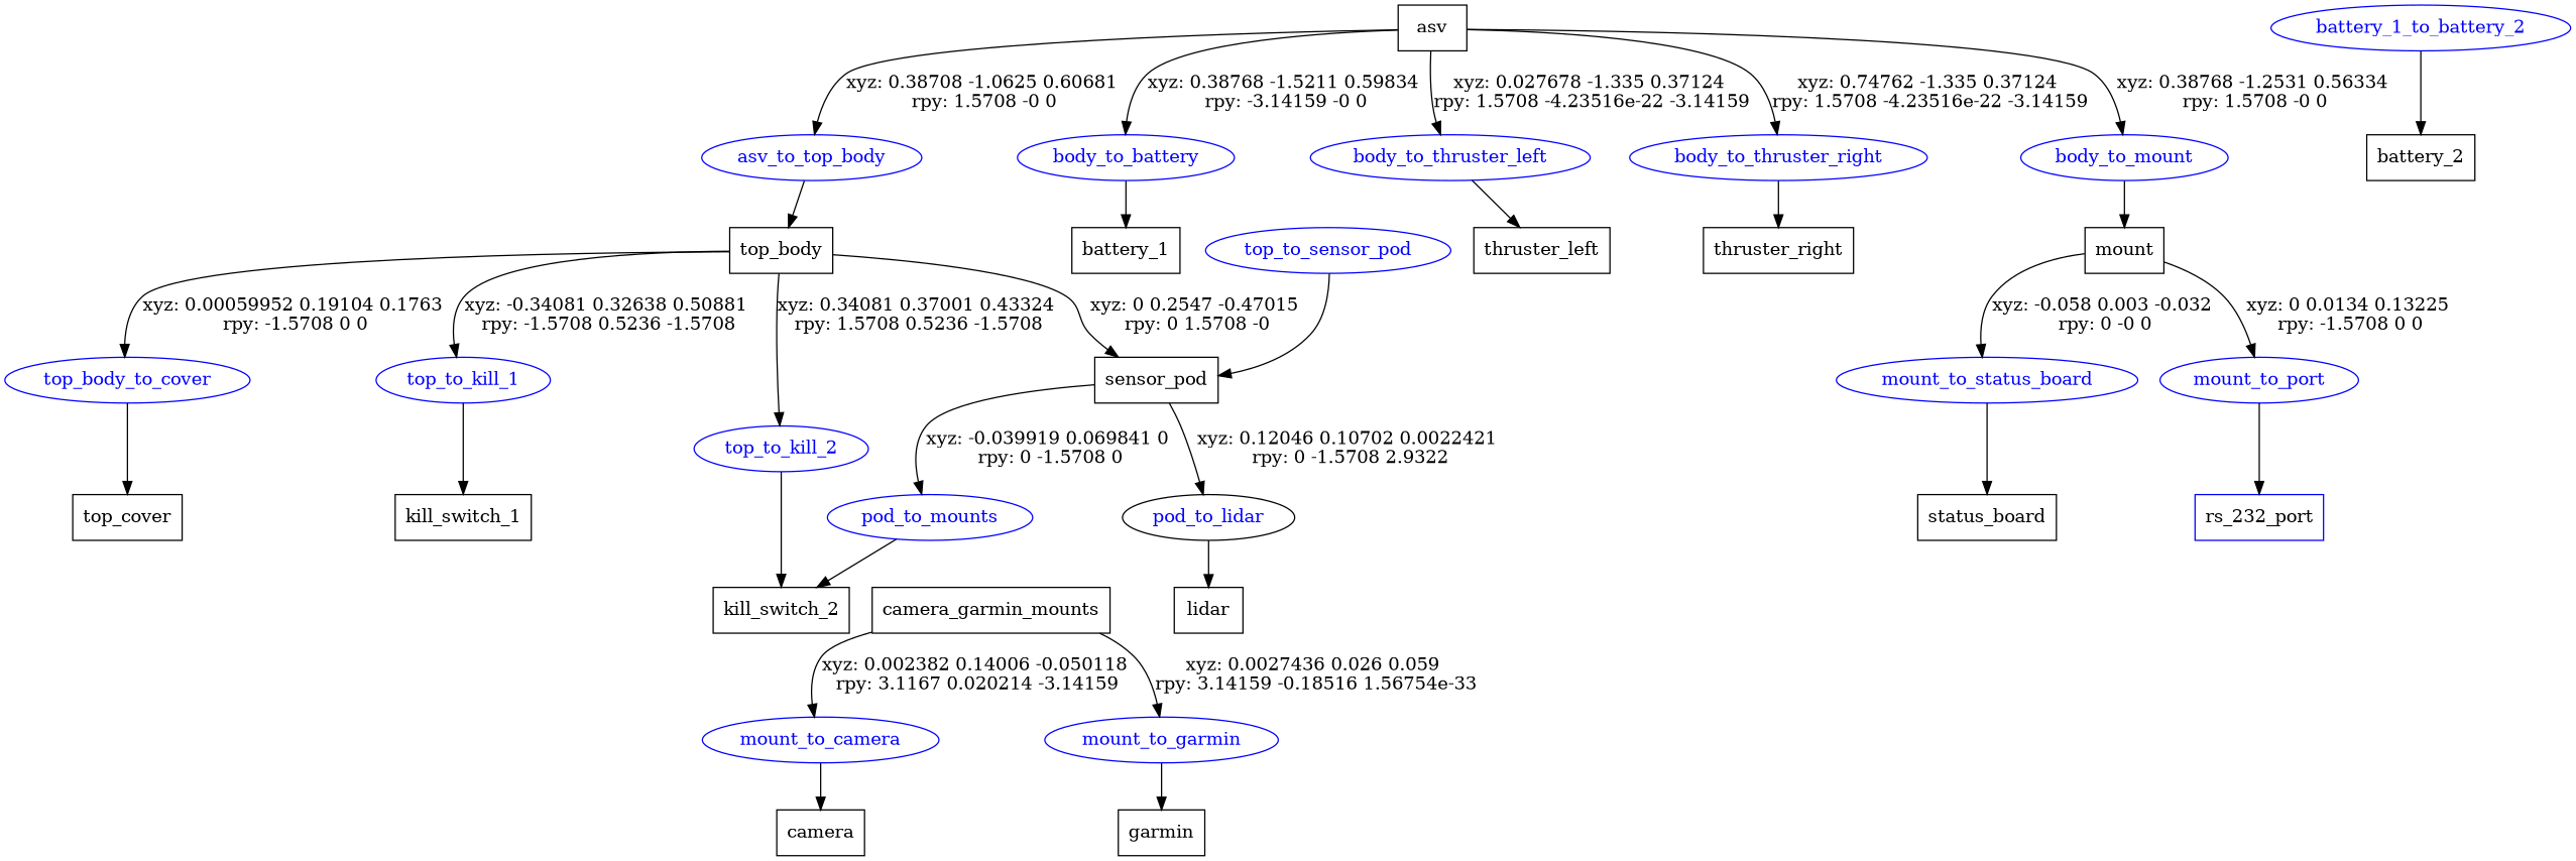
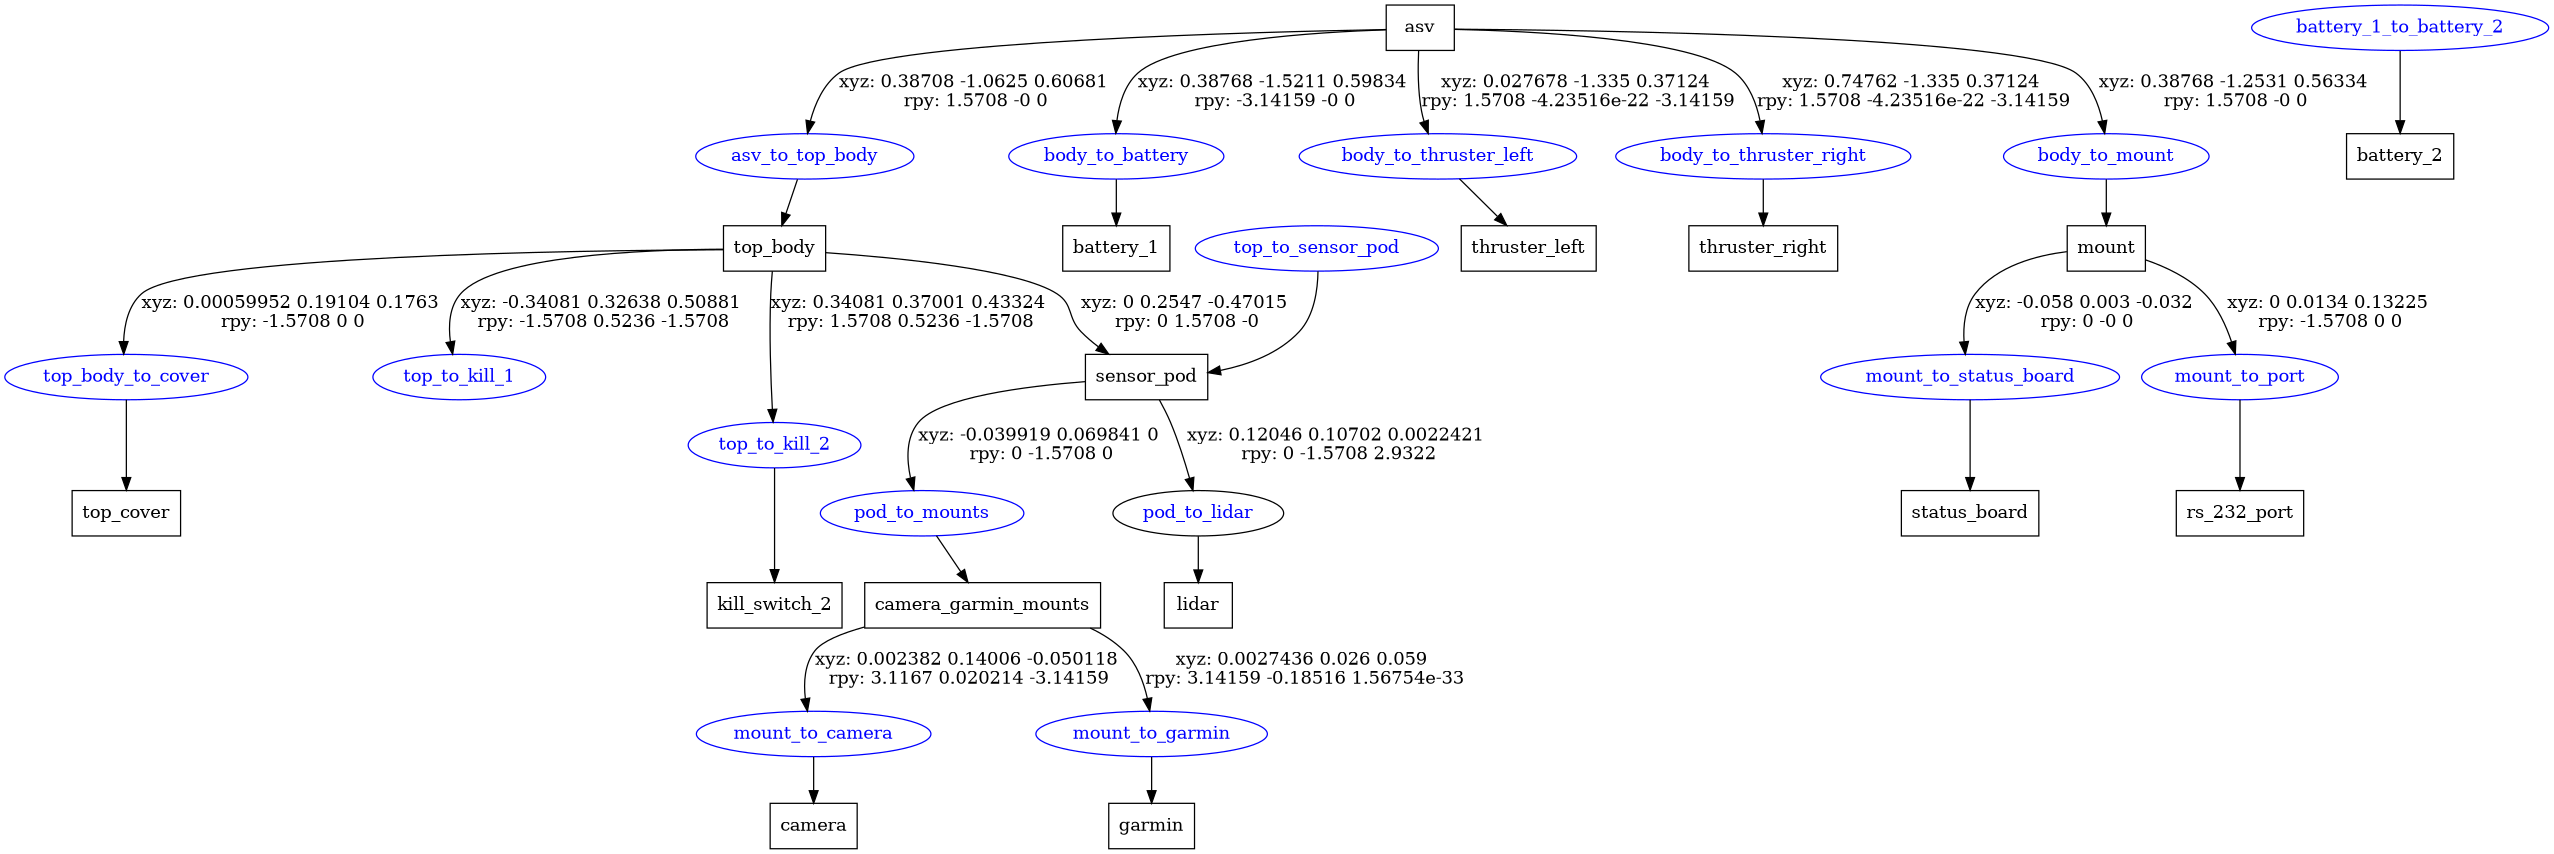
  digraph {
    fontname="DejaVu Serif"
    node [fontname="DejaVu Serif" shape=box]
    edge [fontname="DejaVu Serif"]
    n1 [label=asv]
    asv_to_top_body [color=blue fontcolor=blue shape=ellipse]
    body_to_battery [color=blue fontcolor=blue shape=ellipse]
    body_to_mount [color=blue fontcolor=blue shape=ellipse]
    body_to_thruster_left [color=blue fontcolor=blue shape=ellipse]
    body_to_thruster_right [color=blue fontcolor=blue shape=ellipse]
    n7 [label=top_body]
    n8 [label=battery_1]
    n9 [label=mount]
    n10 [label=thruster_left]
    n11 [label=thruster_right]
    top_body_to_cover [color=blue fontcolor=blue shape=ellipse]
    top_to_kill_1 [color=blue fontcolor=blue shape=ellipse]
    top_to_kill_2 [color=blue fontcolor=blue shape=ellipse]
    n15 [label=sensor_pod]
    n16 [label=top_cover]
-   n17 [label=kill_switch_1]
    n18 [label=kill_switch_2]
    top_to_sensor_pod [color=blue fontcolor=blue shape=ellipse]
    pod_to_lidar [color=black fontcolor=blue shape=ellipse]
    pod_to_mounts [color=blue fontcolor=blue shape=ellipse]
    n22 [label=lidar]
    n23 [label=camera_garmin_mounts]
    mount_to_camera [color=blue fontcolor=blue shape=ellipse]
    mount_to_garmin [color=blue fontcolor=blue shape=ellipse]
    n26 [label=camera]
    n27 [label=garmin]
    battery_1_to_battery_2 [color=blue fontcolor=blue shape=ellipse]
    n29 [label=battery_2]
    mount_to_port [color=blue fontcolor=blue shape=ellipse]
    mount_to_status_board [color=blue fontcolor=blue shape=ellipse]
-   n32 [label=rs_232_port color=blue]
+   n32 [label=rs_232_port]
    n33 [label=status_board]
    n1 -> asv_to_top_body [label="xyz: 0.38708 -1.0625 0.60681 \nrpy: 1.5708 -0 0"]
    n1 -> body_to_battery [label="xyz: 0.38768 -1.5211 0.59834 \nrpy: -3.14159 -0 0"]
    n1 -> body_to_mount [label="xyz: 0.38768 -1.2531 0.56334 \nrpy: 1.5708 -0 0"]
    n1 -> body_to_thruster_left [label="xyz: 0.027678 -1.335 0.37124 \nrpy: 1.5708 -4.23516e-22 -3.14159"]
    n1 -> body_to_thruster_right [label="xyz: 0.74762 -1.335 0.37124 \nrpy: 1.5708 -4.23516e-22 -3.14159"]
    asv_to_top_body -> n7
    body_to_battery -> n8
    body_to_mount -> n9
    body_to_thruster_left -> n10
    body_to_thruster_right -> n11
    n7 -> top_body_to_cover [label="xyz: 0.00059952 0.19104 0.1763 \nrpy: -1.5708 0 0"]
    n7 -> top_to_kill_1 [label="xyz: -0.34081 0.32638 0.50881 \nrpy: -1.5708 0.5236 -1.5708"]
    n7 -> top_to_kill_2 [label="xyz: 0.34081 0.37001 0.43324 \nrpy: 1.5708 0.5236 -1.5708"]
    n7 -> n15 [label="xyz: 0 0.2547 -0.47015 \nrpy: 0 1.5708 -0"]
    n9 -> mount_to_port [label="xyz: 0 0.0134 0.13225 \nrpy: -1.5708 0 0"]
    n9 -> mount_to_status_board [label="xyz: -0.058 0.003 -0.032 \nrpy: 0 -0 0"]
    top_body_to_cover -> n16
-   top_to_kill_1 -> n17
    top_to_kill_2 -> n18
    n15 -> pod_to_lidar [label="xyz: 0.12046 0.10702 0.0022421 \nrpy: 0 -1.5708 2.9322"]
    n15 -> pod_to_mounts [label="xyz: -0.039919 0.069841 0 \nrpy: 0 -1.5708 0"]
    top_to_sensor_pod -> n15
    pod_to_lidar -> n22
-   pod_to_mounts -> n18
+   pod_to_mounts -> n23
    n23 -> mount_to_camera [label="xyz: 0.002382 0.14006 -0.050118 \nrpy: 3.1167 0.020214 -3.14159"]
    n23 -> mount_to_garmin [label="xyz: 0.0027436 0.026 0.059 \nrpy: 3.14159 -0.18516 1.56754e-33"]
    mount_to_camera -> n26
    mount_to_garmin -> n27
    battery_1_to_battery_2 -> n29
    mount_to_port -> n32
    mount_to_status_board -> n33
  }
